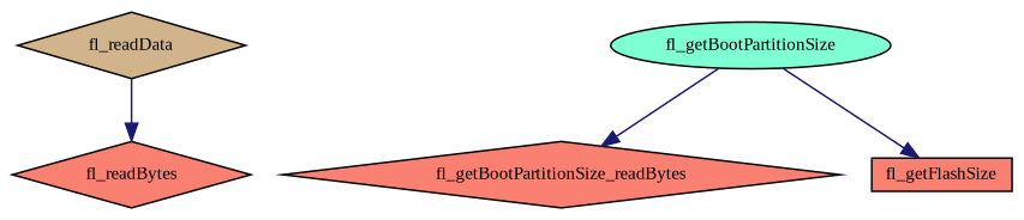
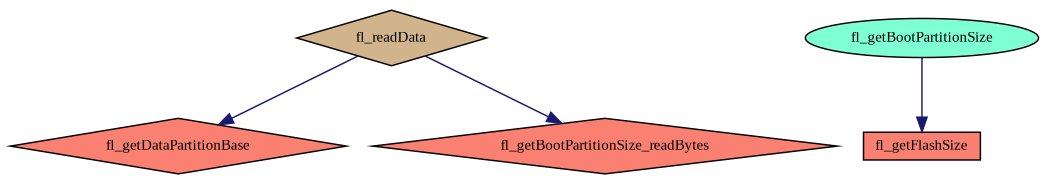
  digraph {
    fontname="Liberation Serif"
    rankdir=TB
    node [color=black fillcolor=salmon fontname="Liberation Serif" fontsize=10 shape=diamond style=filled]
    edge [color=midnightblue fontname="Liberation Serif" fontsize=10 labelfontname=Helvetica labelfontsize=10 style=solid]
    n1 [fillcolor=tan fontcolor=black height=0.2 label=fl_readData width=0.4]
-   n2 [height=0.2 label=fl_readBytes width=0.4]
+   n2 [height=0.2 label=fl_getDataPartitionBase width=0.4]
    n3 [height=0.2 label=fl_getBootPartitionSize_readBytes width=0.4]
    n4 [fillcolor=aquamarine height=0.2 label=fl_getBootPartitionSize shape=ellipse width=0.4]
    n5 [height=0.2 label=fl_getFlashSize shape=box width=0.4]
    n1 -> n2
-   n4 -> n3
+   n1 -> n3
    n4 -> n5
  }
